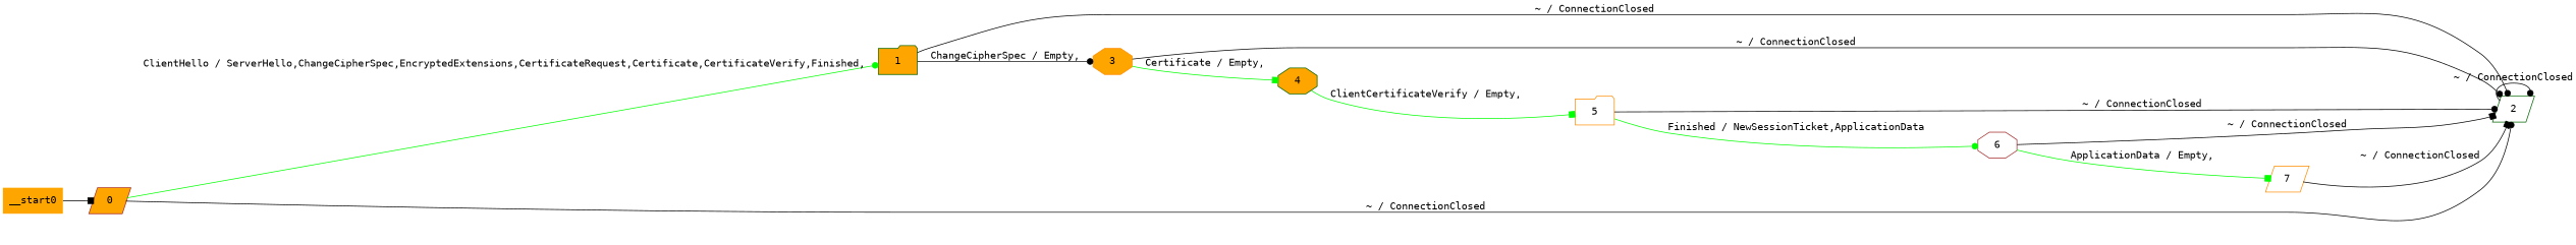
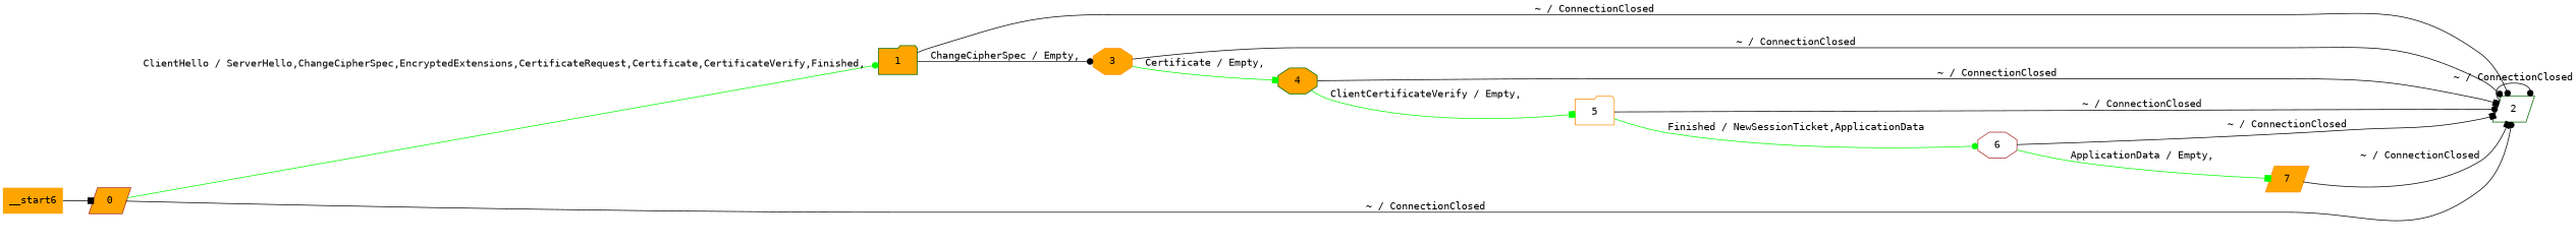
  digraph {
    fontname="DejaVu Sans Mono"
    rankdir=LR
    node [color=darkgreen fillcolor=orange fontname="DejaVu Sans Mono" shape=parallelogram style=filled]
    edge [arrowhead=dot fontname="DejaVu Sans Mono"]
-   __start0 [shape=none]
+   __start0 [shape=none label=__start6]
    n2 [color=brown label=0]
    n3 [label=1 shape=folder]
    n4 [fillcolor=white label=2]
    n5 [color=darkorange label=3 shape=octagon]
    n6 [label=4 shape=octagon]
    n7 [color=darkorange fillcolor=white label=5 shape=folder]
    n8 [color=brown fillcolor=white label=6 shape=octagon]
-   n9 [color=darkorange fillcolor=white label=7]
+   n9 [color=darkorange label=7]
    __start0 -> n2 [arrowhead=box]
    n2 -> n3 [color=green label="ClientHello / ServerHello,ChangeCipherSpec,EncryptedExtensions,CertificateRequest,Certificate,CertificateVerify,Finished,"]
    n2 -> n4 [label="~ / ConnectionClosed"]
    n3 -> n4 [label="~ / ConnectionClosed"]
    n3 -> n5 [color=black label="ChangeCipherSpec / Empty,"]
    n4 -> n4 [label="~ / ConnectionClosed"]
    n5 -> n4 [label="~ / ConnectionClosed"]
    n5 -> n6 [arrowhead=box color=green label="Certificate / Empty,"]
+   n6 -> n4 [arrowhead=box label="~ / ConnectionClosed"]
    n6 -> n7 [arrowhead=box color=green label="ClientCertificateVerify / Empty,"]
    n7 -> n4 [label="~ / ConnectionClosed"]
    n7 -> n8 [color=green label="Finished / NewSessionTicket,ApplicationData"]
    n8 -> n4 [arrowhead=box label="~ / ConnectionClosed"]
    n8 -> n9 [arrowhead=box color=green label="ApplicationData / Empty,"]
    n9 -> n4 [arrowhead=box label="~ / ConnectionClosed"]
  }
